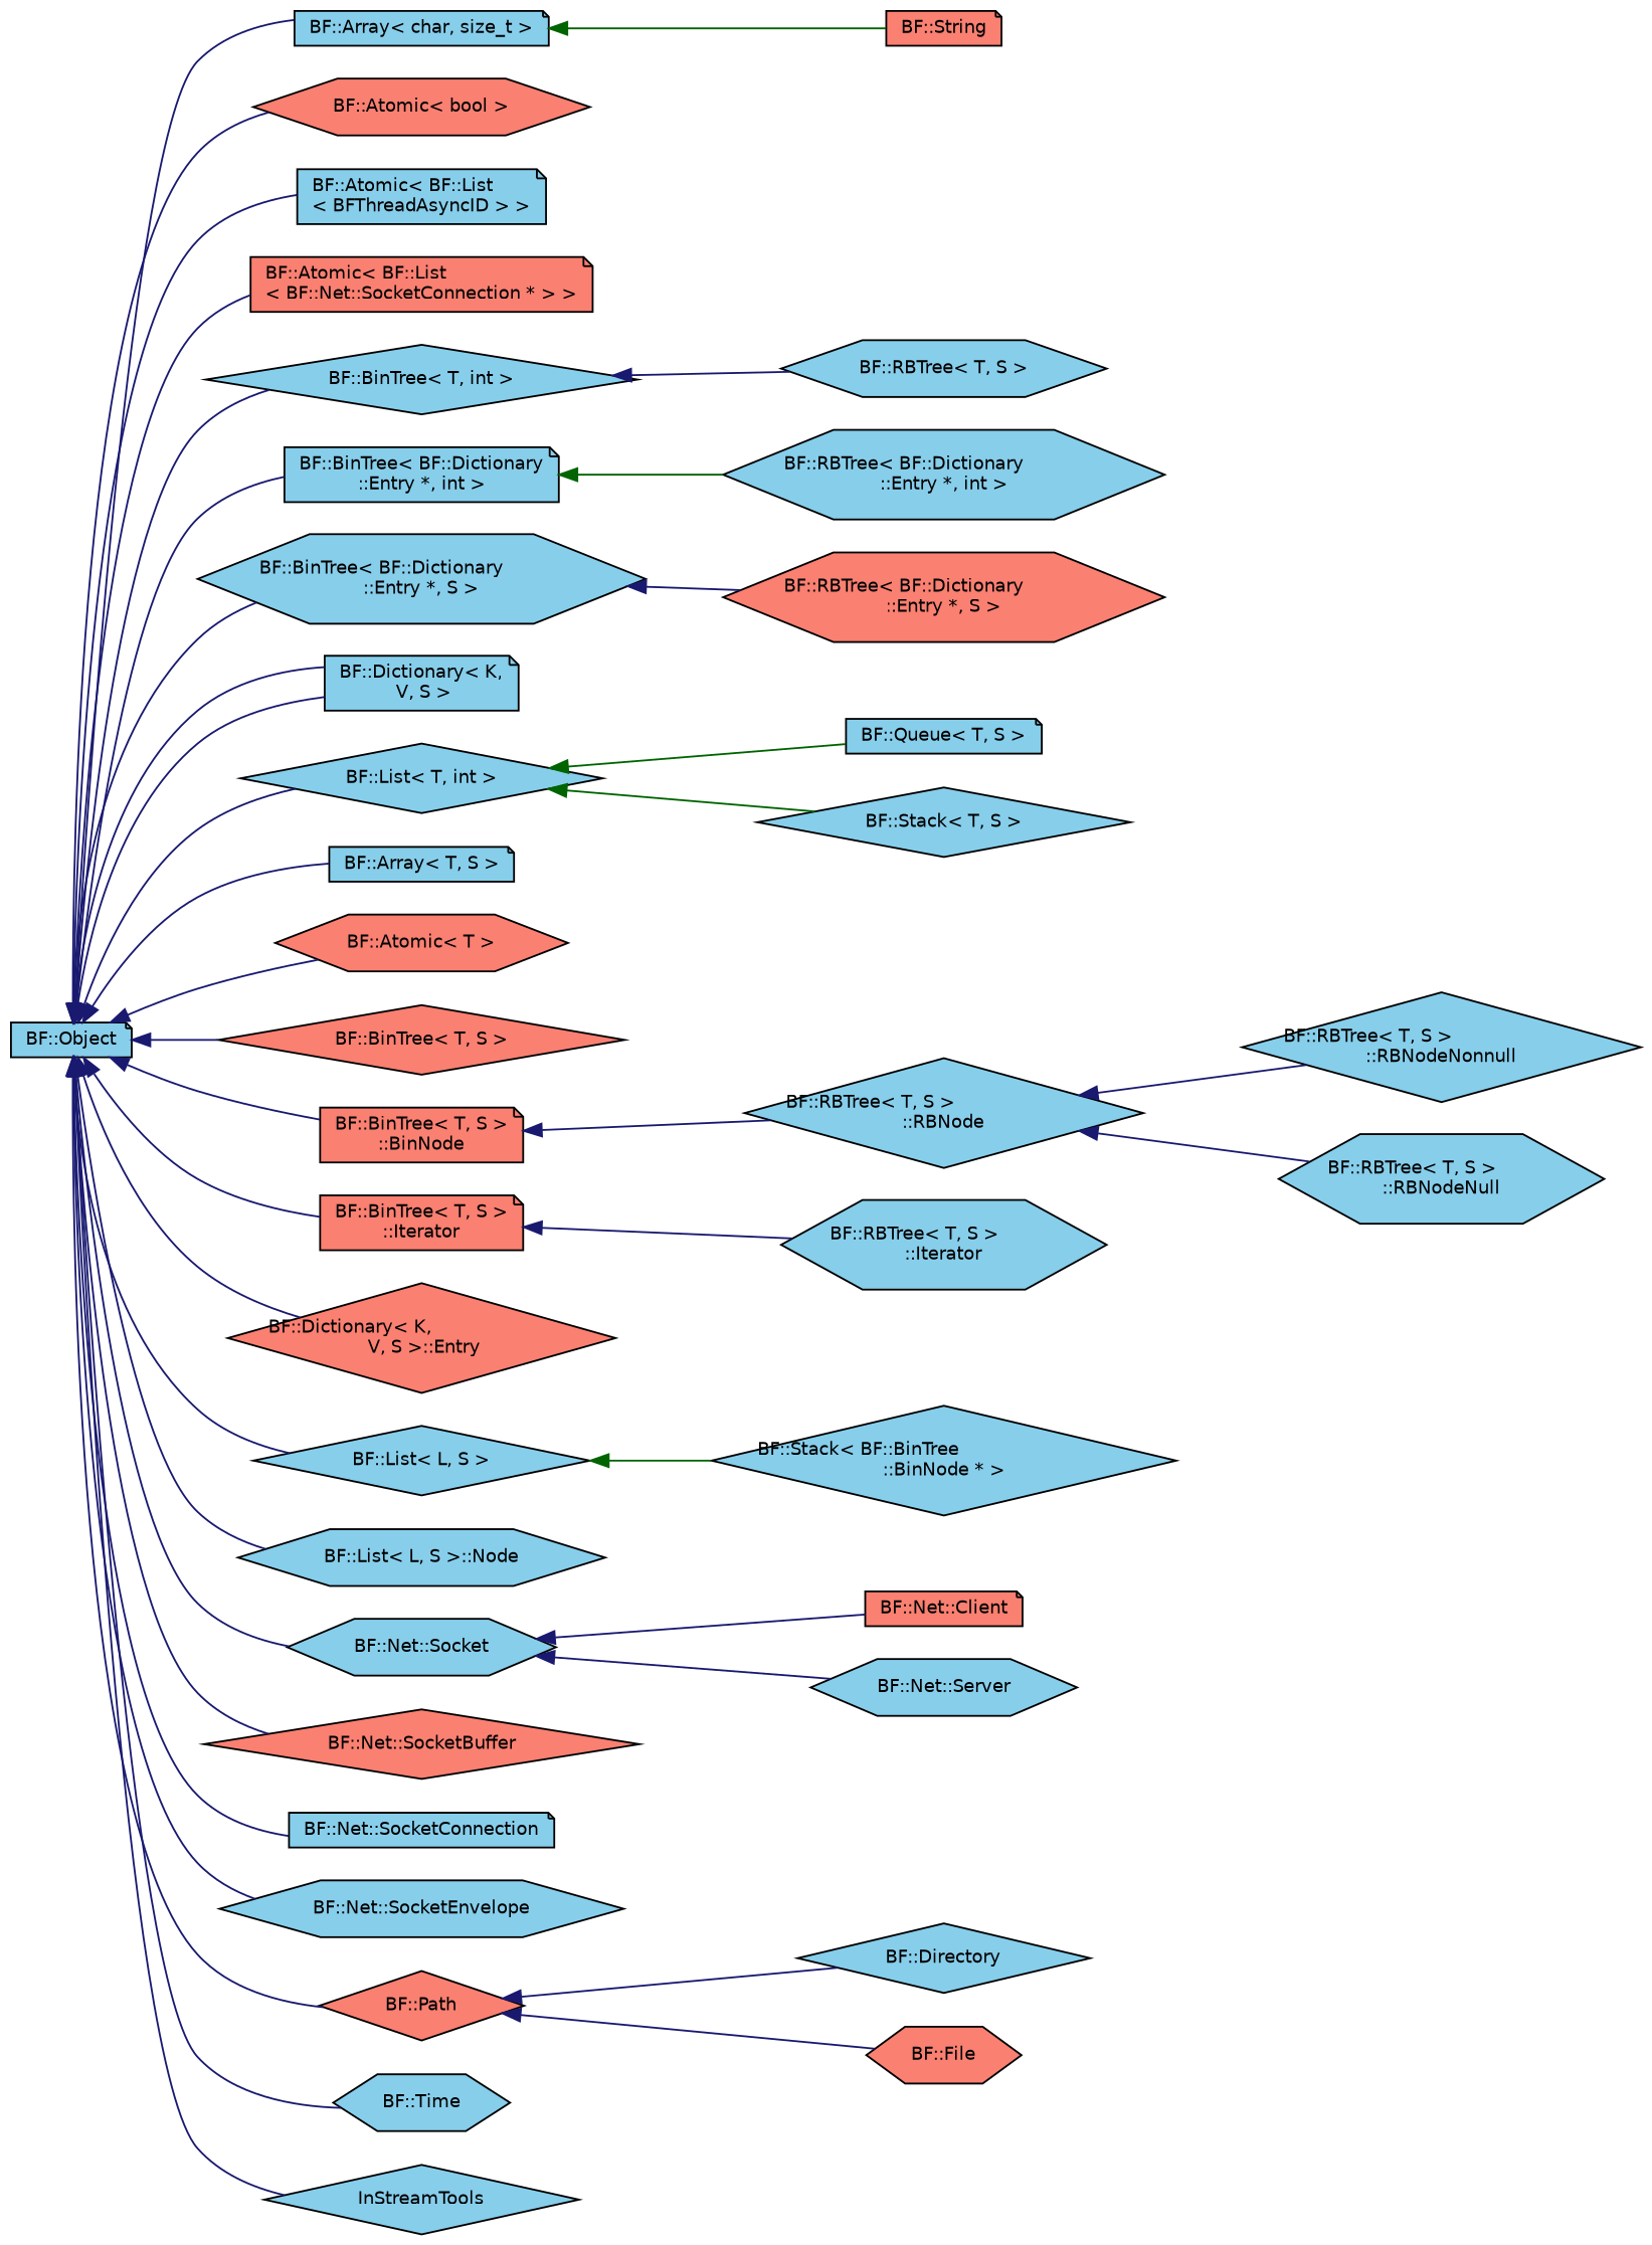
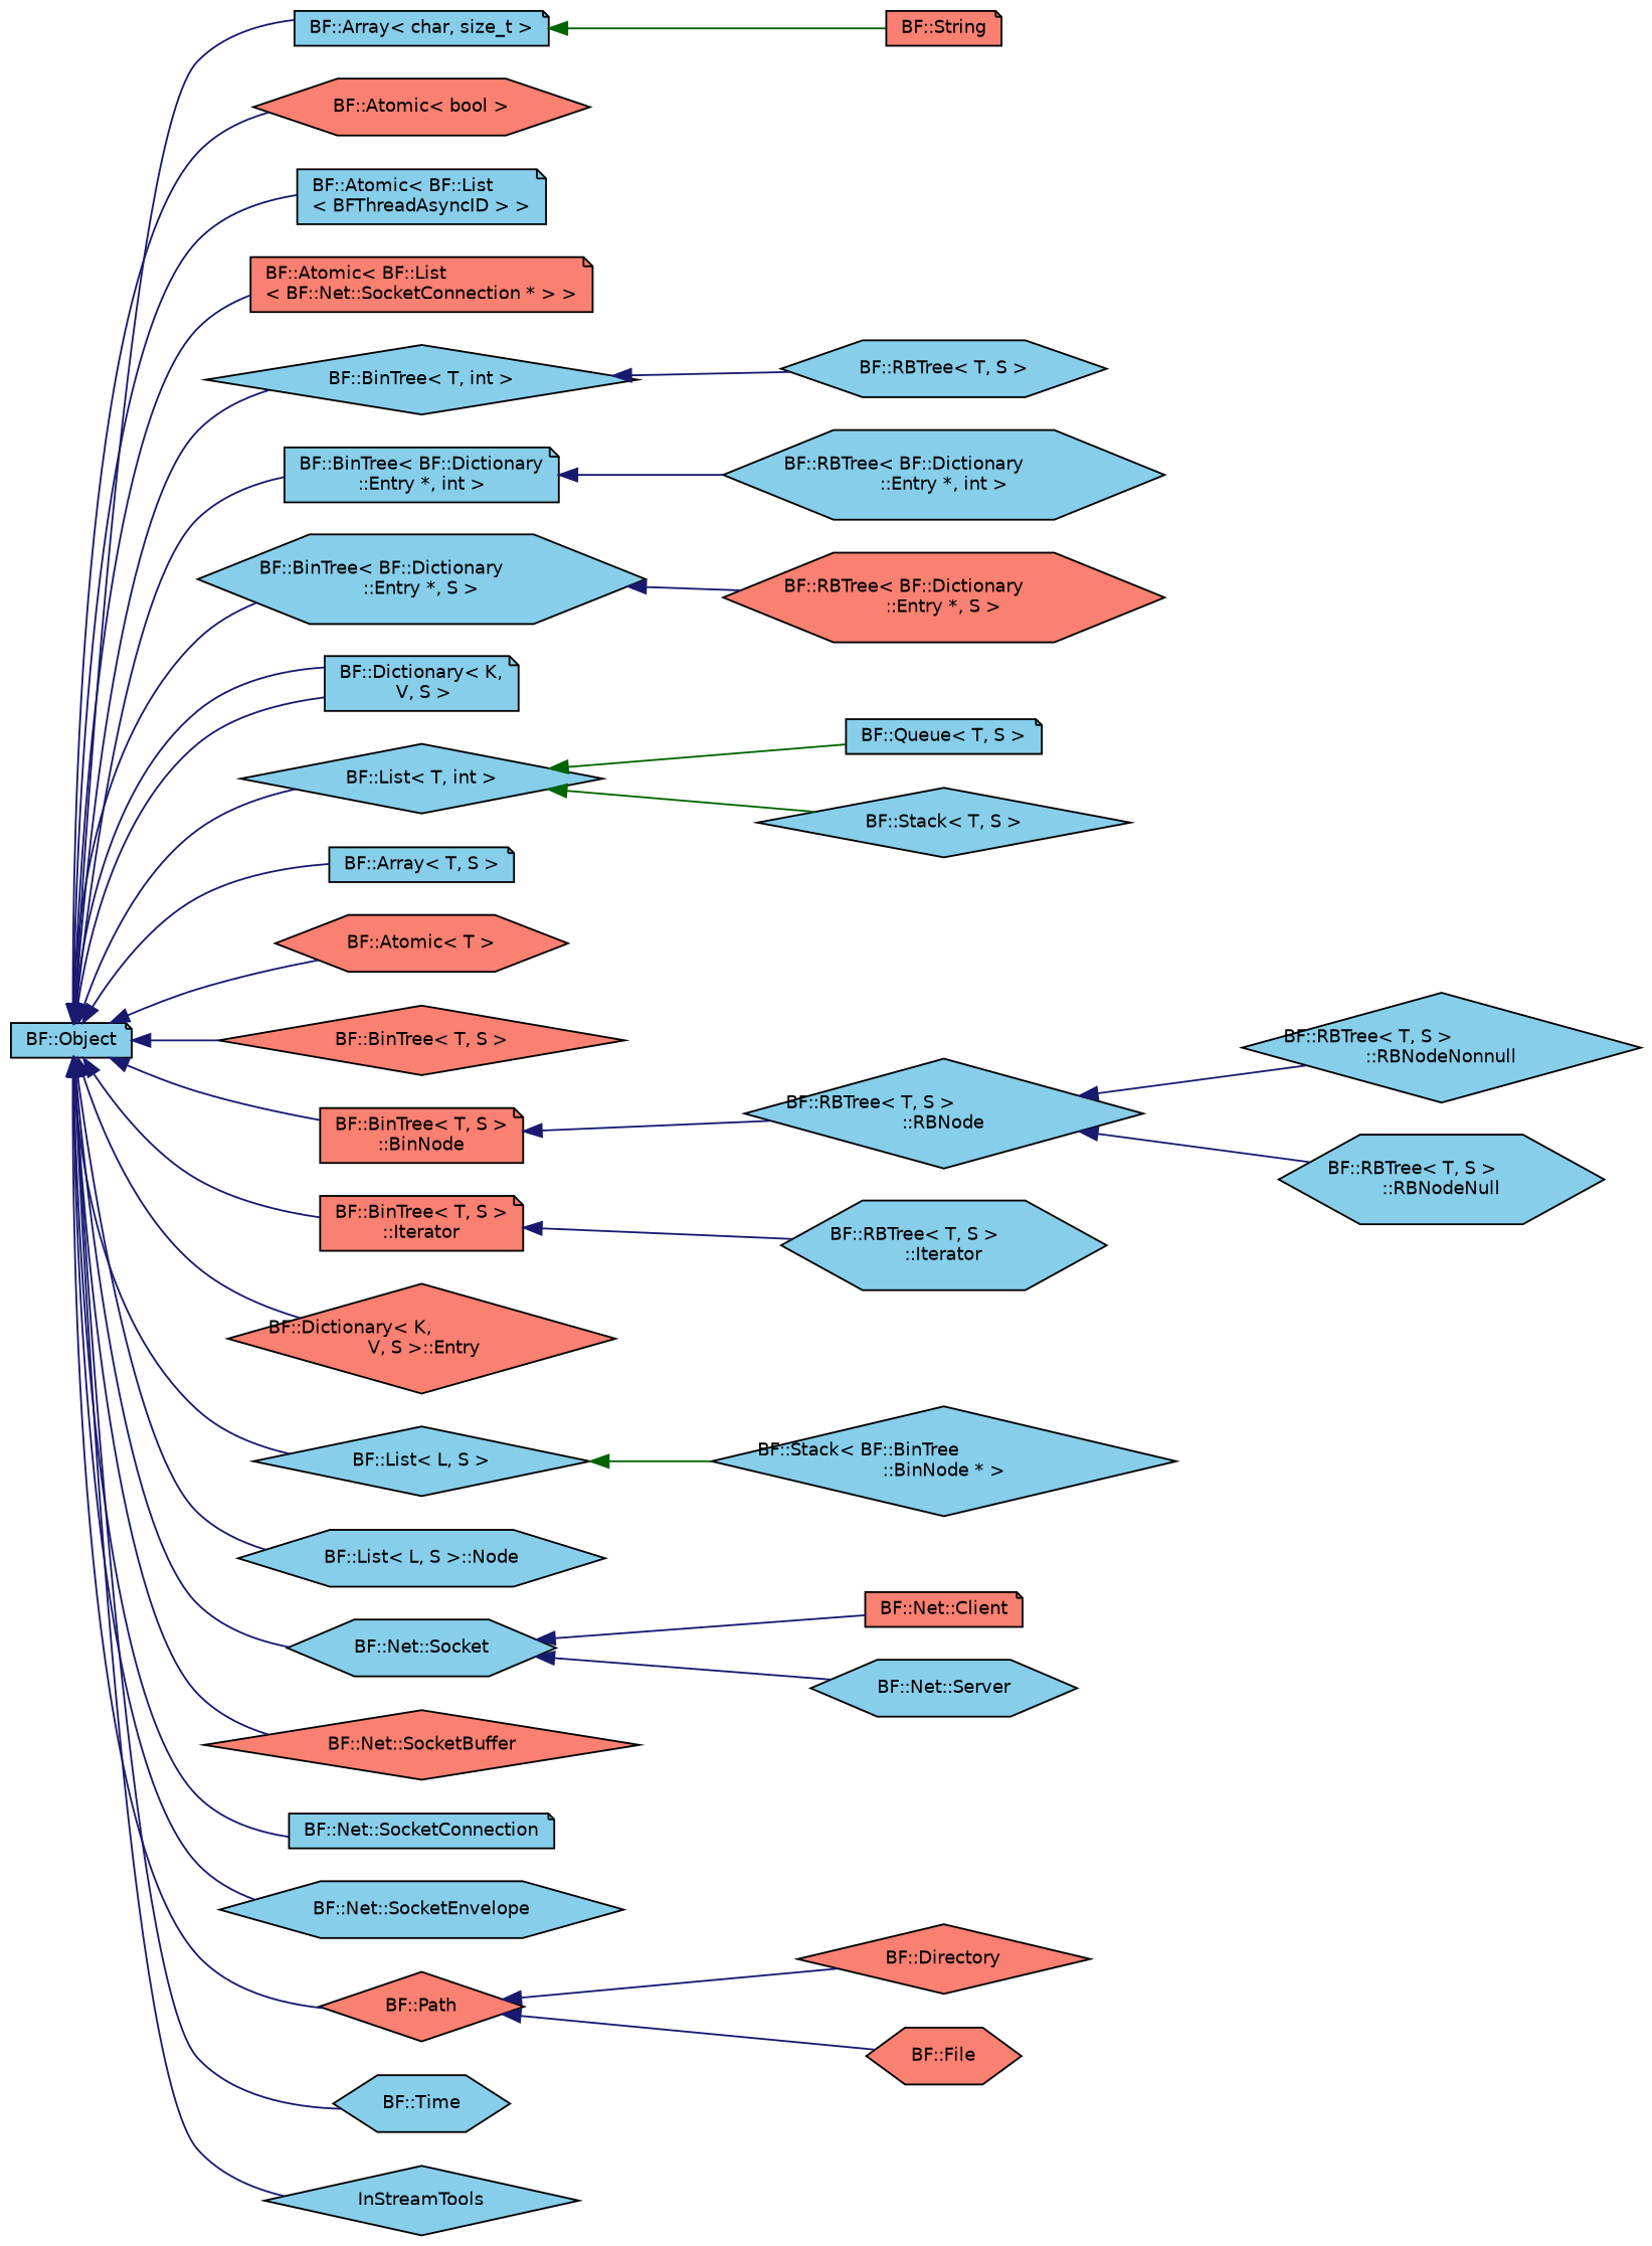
  digraph {
    rankdir=LR
    node [color=black fillcolor=skyblue fontname=Helvetica fontsize=10 shape=hexagon style=filled]
    edge [color=midnightblue dir=back fontname=Helvetica fontsize=10 labelfontname=Helvetica labelfontsize=10 style=solid]
    n1 [fontcolor=black height=0.2 label="BF::Object" shape=note width=0.4]
    n2 [height=0.2 label="BF::Array\< char, size_t \>" shape=note width=0.4]
    n3 [fillcolor=salmon height=0.2 label="BF::Atomic\< bool \>" width=0.4]
    n4 [height=0.2 label="BF::Atomic\< BF::List\l\< BFThreadAsyncID \> \>" shape=note width=0.4]
    n5 [fillcolor=salmon height=0.2 label="BF::Atomic\< BF::List\l\< BF::Net::SocketConnection * \> \>" shape=note width=0.4]
    n6 [height=0.2 label="BF::BinTree\< T, int \>" shape=diamond width=0.4]
    n7 [height=0.2 label="BF::BinTree\< BF::Dictionary\l::Entry *, int \>" shape=note width=0.4]
    n8 [height=0.2 label="BF::BinTree\< BF::Dictionary\l::Entry *, S \>" width=0.4]
    n9 [height=0.2 label="BF::Dictionary\< K,\l V, S \>" shape=note width=0.4]
    n10 [height=0.2 label="BF::List\< T, int \>" shape=diamond width=0.4]
    n11 [height=0.2 label="BF::Array\< T, S \>" shape=note width=0.4]
    n12 [fillcolor=salmon height=0.2 label="BF::Atomic\< T \>" width=0.4]
    n13 [fillcolor=salmon height=0.2 label="BF::BinTree\< T, S \>" shape=diamond width=0.4]
    n14 [fillcolor=salmon height=0.2 label="BF::BinTree\< T, S \>\l::BinNode" shape=note width=0.4]
    n15 [fillcolor=salmon height=0.2 label="BF::BinTree\< T, S \>\l::Iterator" shape=note width=0.4]
    n16 [fillcolor=salmon height=0.2 label="BF::Dictionary\< K,\l V, S \>::Entry" shape=diamond width=0.4]
    n17 [height=0.2 label="BF::List\< L, S \>" shape=diamond width=0.4]
    n18 [height=0.2 label="BF::List\< L, S \>::Node" width=0.4]
    n19 [height=0.2 label="BF::Net::Socket" width=0.4]
    n20 [fillcolor=salmon height=0.2 label="BF::Net::SocketBuffer" shape=diamond width=0.4]
    n21 [height=0.2 label="BF::Net::SocketConnection" shape=note width=0.4]
    n22 [height=0.2 label="BF::Net::SocketEnvelope" width=0.4]
    n23 [fillcolor=salmon height=0.2 label="BF::Path" shape=diamond width=0.4]
    n24 [height=0.2 label="BF::Time" width=0.4]
    n25 [height=0.2 label=InStreamTools shape=diamond width=0.4]
    n26 [fillcolor=salmon height=0.2 label="BF::String" shape=note width=0.4]
    n27 [height=0.2 label="BF::RBTree\< T, S \>" width=0.4]
    n28 [height=0.2 label="BF::RBTree\< BF::Dictionary\l::Entry *, int \>" width=0.4]
    n29 [fillcolor=salmon height=0.2 label="BF::RBTree\< BF::Dictionary\l::Entry *, S \>" width=0.4]
    n30 [height=0.2 label="BF::Queue\< T, S \>" shape=note width=0.4]
    n31 [height=0.2 label="BF::Stack\< T, S \>" shape=diamond width=0.4]
    n32 [height=0.2 label="BF::RBTree\< T, S \>\l::RBNode" shape=diamond width=0.4]
    n33 [height=0.2 label="BF::RBTree\< T, S \>\l::Iterator" width=0.4]
    n34 [height=0.2 label="BF::Stack\< BF::BinTree\l::BinNode * \>" shape=diamond width=0.4]
    n35 [fillcolor=salmon height=0.2 label="BF::Net::Client" shape=note width=0.4]
    n36 [height=0.2 label="BF::Net::Server" width=0.4]
-   n37 [height=0.2 label="BF::Directory" shape=diamond width=0.4]
+   n37 [fillcolor=salmon height=0.2 label="BF::Directory" shape=diamond width=0.4]
    n38 [fillcolor=salmon height=0.2 label="BF::File" width=0.4]
    n39 [height=0.2 label="BF::RBTree\< T, S \>\l::RBNodeNonnull" shape=diamond width=0.4]
    n40 [height=0.2 label="BF::RBTree\< T, S \>\l::RBNodeNull" width=0.4]
    n1 -> n2
    n1 -> n3
    n1 -> n4
    n1 -> n5
    n1 -> n6
    n1 -> n7
    n1 -> n8
    n1 -> n9
    n1 -> n9
    n1 -> n10
    n1 -> n11
    n1 -> n12
    n1 -> n13
    n1 -> n14
    n1 -> n15
    n1 -> n16
    n1 -> n17
    n1 -> n18
    n1 -> n19
    n1 -> n20
    n1 -> n21
    n1 -> n22
    n1 -> n23
    n1 -> n24
    n1 -> n25
    n2 -> n26 [color=darkgreen]
    n6 -> n27
-   n7 -> n28 [color=darkgreen]
+   n7 -> n28
    n8 -> n29
    n10 -> n30 [color=darkgreen]
    n10 -> n31 [color=darkgreen]
    n14 -> n32
    n15 -> n33
    n17 -> n34 [color=darkgreen]
    n19 -> n35
    n19 -> n36
    n23 -> n37
    n23 -> n38
    n32 -> n39
    n32 -> n40
  }
